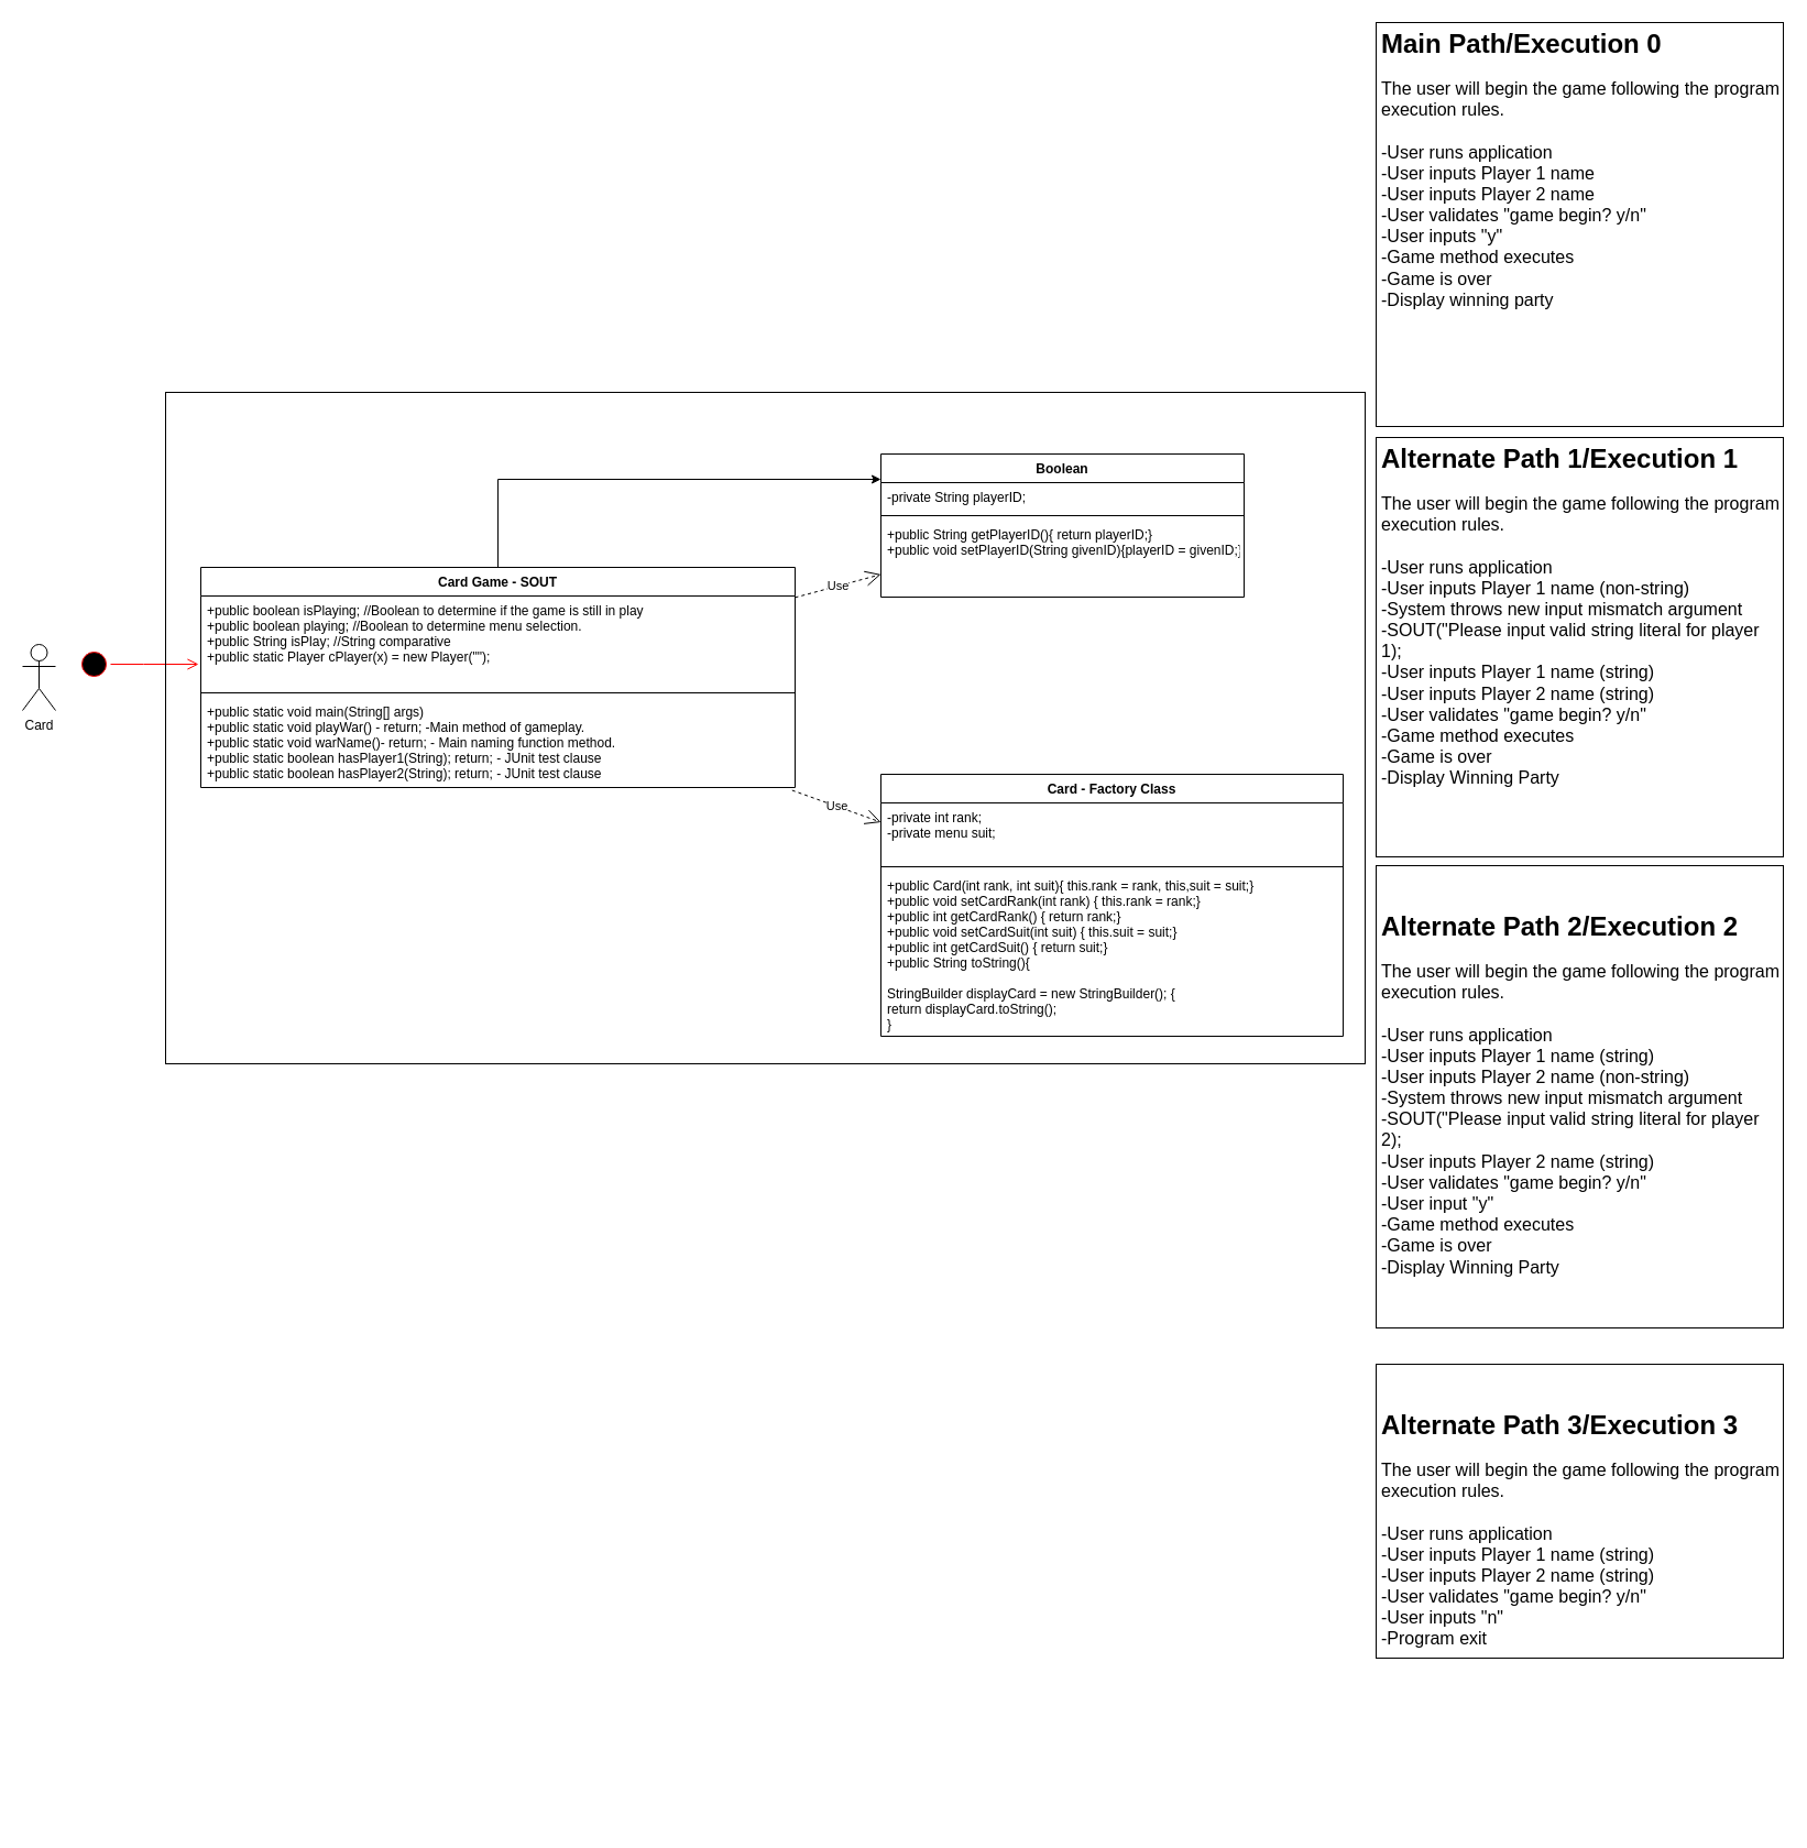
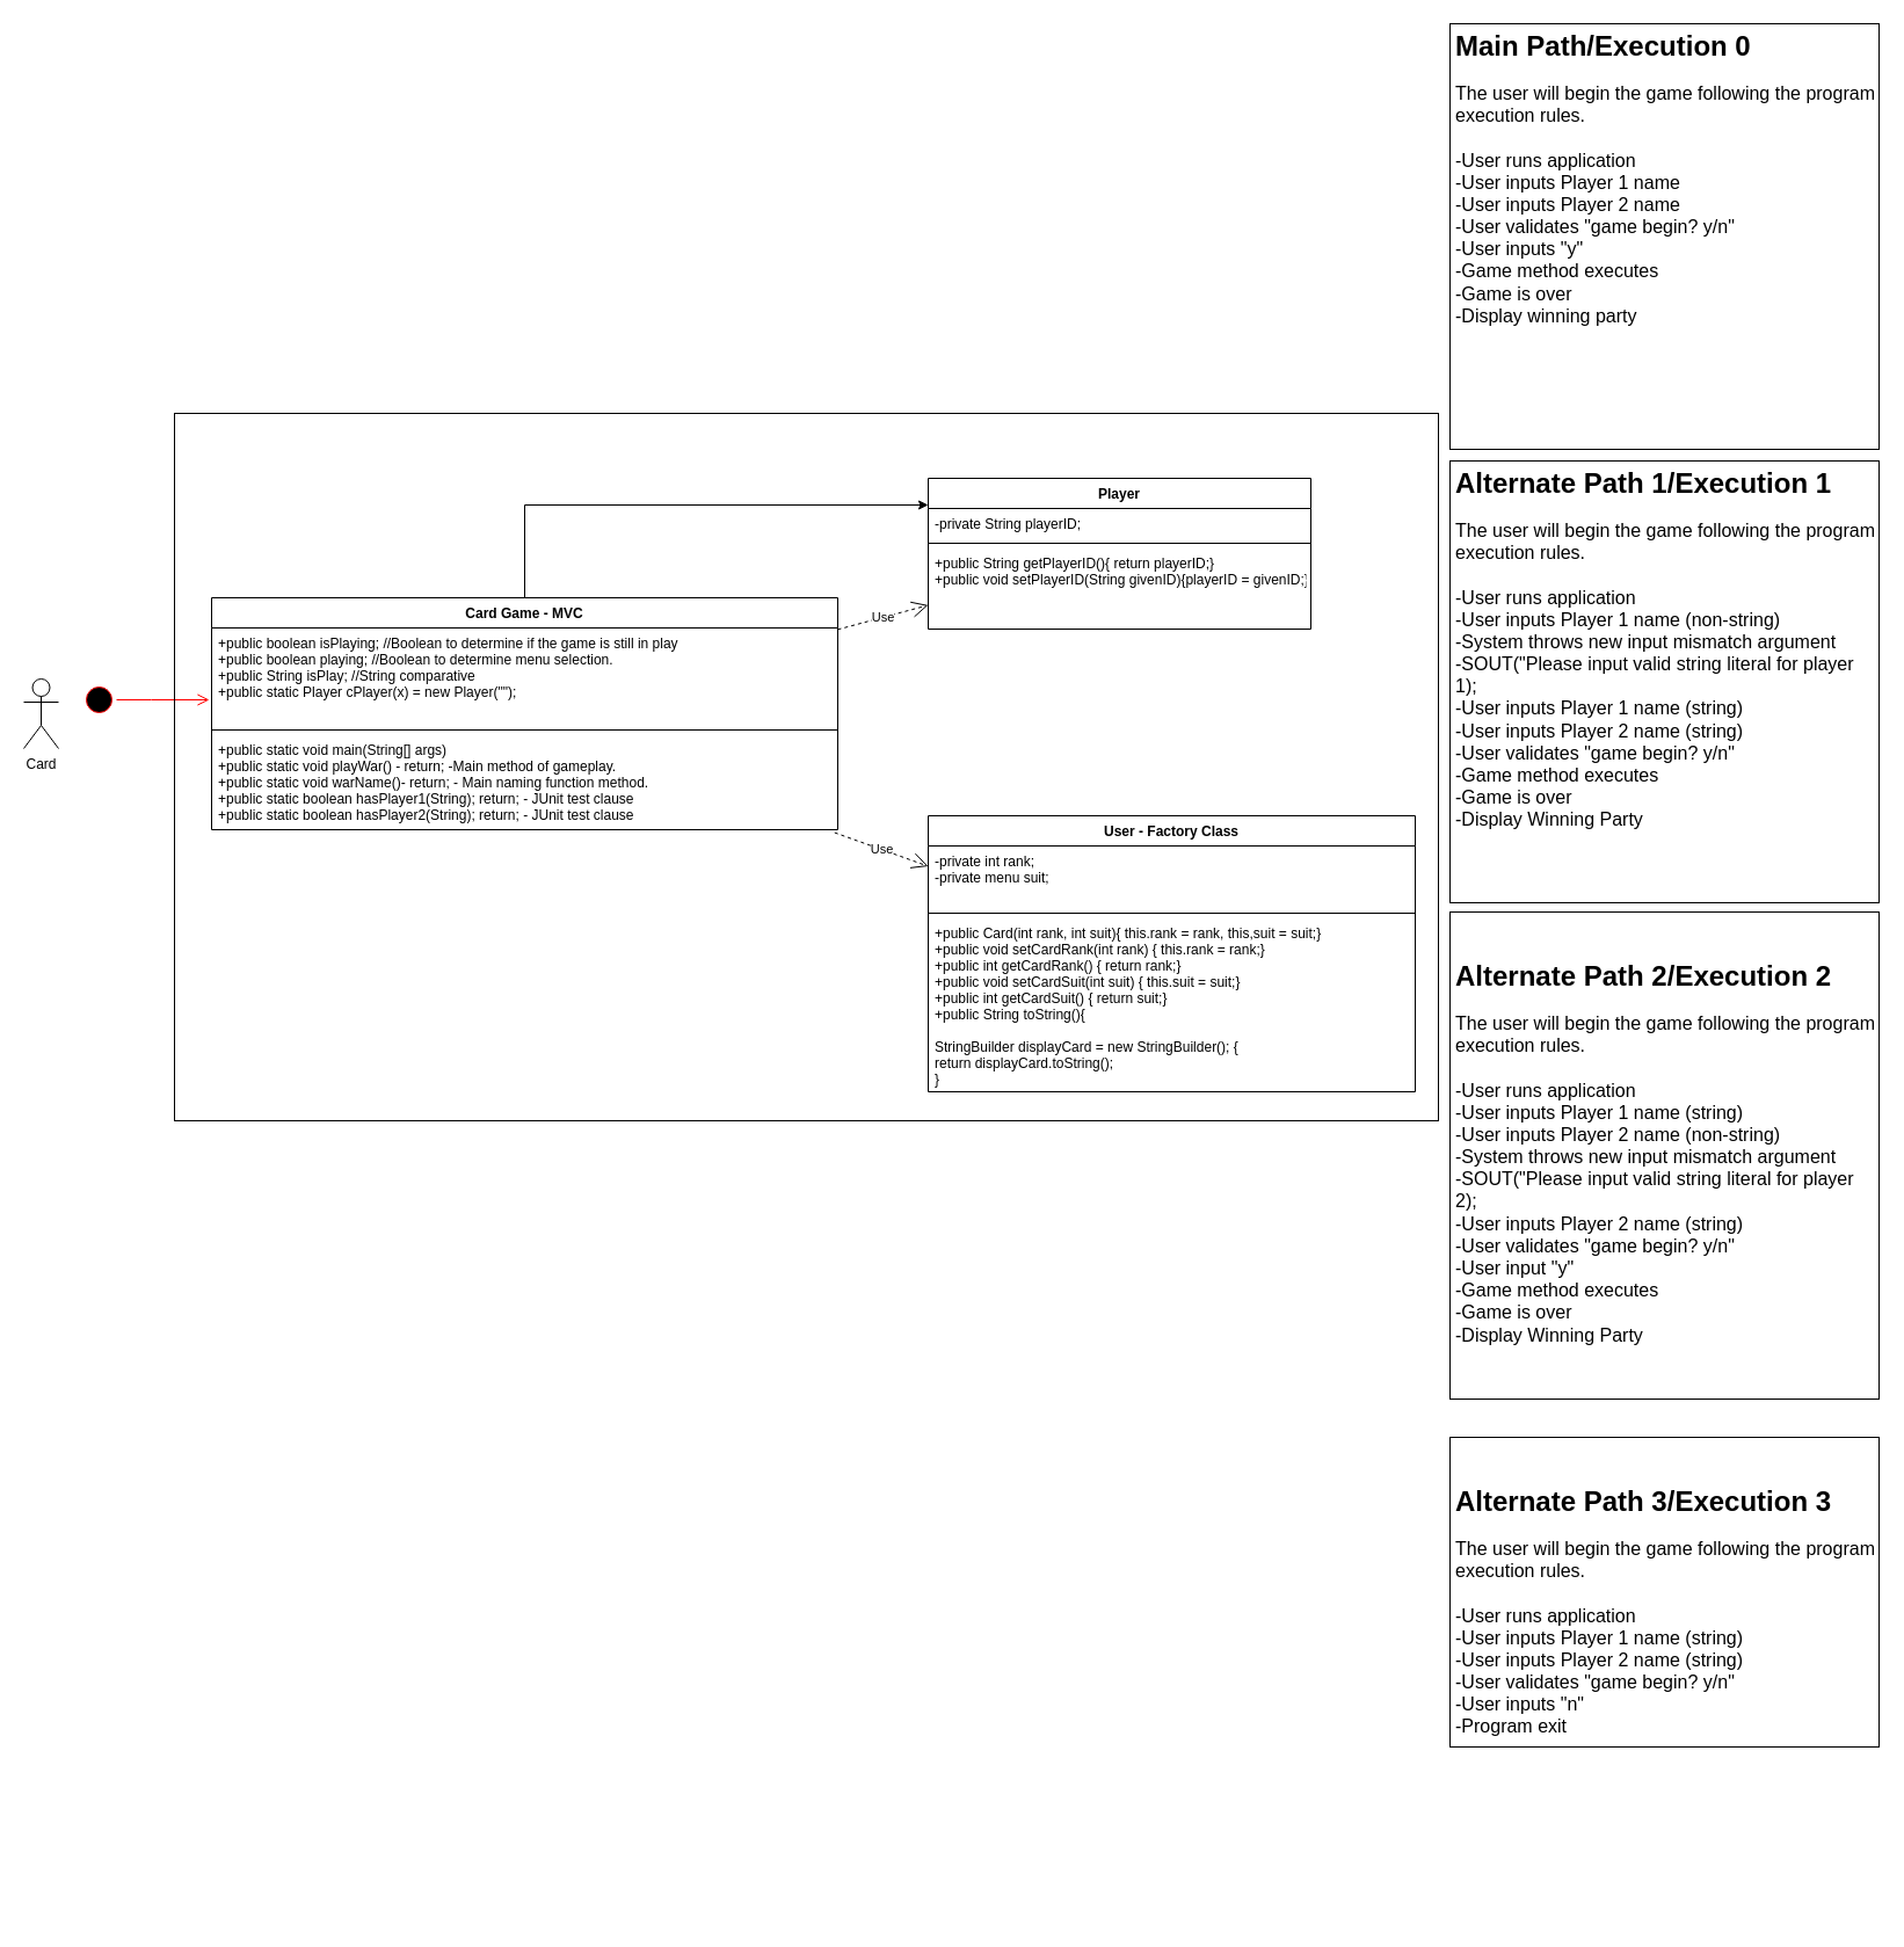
  <mxCell id="0" />
  <mxCell id="1" parent="0" />
  <mxCell id="2" value="" style="edgeStyle=orthogonalEdgeStyle;rounded=0;orthogonalLoop=1;jettySize=auto;html=1;" parent="1" source="3" target="11" edge="1"><mxGeometry relative="1" as="geometry"><mxPoint x="452" y="435" as="targetPoint" /><Array as="points"><mxPoint x="452" y="435" /></Array></mxGeometry></mxCell>
- <mxCell id="3" value="Card Game - SOUT" style="swimlane;fontStyle=1;align=center;verticalAlign=top;childLayout=stackLayout;horizontal=1;startSize=26;horizontalStack=0;resizeParent=1;resizeParentMax=0;resizeLast=0;collapsible=1;marginBottom=0;glass=0;comic=0;" parent="1" vertex="1"><mxGeometry x="182" y="515" width="540" height="200" as="geometry" /></mxCell>
+ <mxCell id="3" value="Card Game - MVC" style="swimlane;fontStyle=1;align=center;verticalAlign=top;childLayout=stackLayout;horizontal=1;startSize=26;horizontalStack=0;resizeParent=1;resizeParentMax=0;resizeLast=0;collapsible=1;marginBottom=0;glass=0;comic=0;" parent="1" vertex="1"><mxGeometry x="182" y="515" width="540" height="200" as="geometry" /></mxCell>
  <mxCell id="4" value="+public boolean isPlaying; //Boolean to determine if the game is still in play&#10;+public boolean playing; //Boolean to determine menu selection.&#10;+public String isPlay; //String comparative&#10;+public static Player cPlayer(x) = new Player(&quot;&quot;);" style="text;strokeColor=none;fillColor=none;align=left;verticalAlign=top;spacingLeft=4;spacingRight=4;overflow=hidden;rotatable=0;points=[[0,0.5],[1,0.5]];portConstraint=eastwest;" parent="3" vertex="1"><mxGeometry y="26" width="540" height="84" as="geometry" /></mxCell>
  <mxCell id="5" value="" style="line;strokeWidth=1;fillColor=none;align=left;verticalAlign=middle;spacingTop=-1;spacingLeft=3;spacingRight=3;rotatable=0;labelPosition=right;points=[];portConstraint=eastwest;" parent="3" vertex="1"><mxGeometry y="110" width="540" height="8" as="geometry" /></mxCell>
  <mxCell id="6" value="+public static void main(String[] args)&#10;+public static void playWar() - return; -Main method of gameplay.&#10;+public static void warName()- return; - Main naming function method.&#10;+public static boolean hasPlayer1(String); return; - JUnit test clause&#10;+public static boolean hasPlayer2(String); return; - JUnit test clause&#10;" style="text;strokeColor=none;fillColor=none;align=left;verticalAlign=top;spacingLeft=4;spacingRight=4;overflow=hidden;rotatable=0;points=[[0,0.5],[1,0.5]];portConstraint=eastwest;" parent="3" vertex="1"><mxGeometry y="118" width="540" height="82" as="geometry" /></mxCell>
- <mxCell id="7" value="Card - Factory Class" style="swimlane;fontStyle=1;align=center;verticalAlign=top;childLayout=stackLayout;horizontal=1;startSize=26;horizontalStack=0;resizeParent=1;resizeParentMax=0;resizeLast=0;collapsible=1;marginBottom=0;" parent="1" vertex="1"><mxGeometry x="800" y="703" width="420" height="238" as="geometry" /></mxCell>
+ <mxCell id="7" value="User - Factory Class" style="swimlane;fontStyle=1;align=center;verticalAlign=top;childLayout=stackLayout;horizontal=1;startSize=26;horizontalStack=0;resizeParent=1;resizeParentMax=0;resizeLast=0;collapsible=1;marginBottom=0;" parent="1" vertex="1"><mxGeometry x="800" y="703" width="420" height="238" as="geometry" /></mxCell>
  <mxCell id="8" value="-private int rank;&#10;-private menu suit;&#10;" style="text;strokeColor=none;fillColor=none;align=left;verticalAlign=top;spacingLeft=4;spacingRight=4;overflow=hidden;rotatable=0;points=[[0,0.5],[1,0.5]];portConstraint=eastwest;" parent="7" vertex="1"><mxGeometry y="26" width="420" height="54" as="geometry" /></mxCell>
  <mxCell id="9" value="" style="line;strokeWidth=1;fillColor=none;align=left;verticalAlign=middle;spacingTop=-1;spacingLeft=3;spacingRight=3;rotatable=0;labelPosition=right;points=[];portConstraint=eastwest;" parent="7" vertex="1"><mxGeometry y="80" width="420" height="8" as="geometry" /></mxCell>
  <mxCell id="10" value="+public Card(int rank, int suit){ this.rank = rank, this,suit = suit;}&#10;+public void setCardRank(int rank) { this.rank = rank;}&#10;+public int getCardRank() { return rank;}&#10;+public void setCardSuit(int suit) { this.suit = suit;}&#10;+public int getCardSuit() { return suit;}&#10;+public String toString(){&#10;&#10;StringBuilder displayCard = new StringBuilder(); { &#10;return displayCard.toString();&#10;}&#10;&#10;&#10;&#10;&#10;}" style="text;strokeColor=none;fillColor=none;align=left;verticalAlign=top;spacingLeft=4;spacingRight=4;overflow=hidden;rotatable=0;points=[[0,0.5],[1,0.5]];portConstraint=eastwest;" parent="7" vertex="1"><mxGeometry y="88" width="420" height="150" as="geometry" /></mxCell>
- <mxCell id="11" value="Boolean" style="swimlane;fontStyle=1;align=center;verticalAlign=top;childLayout=stackLayout;horizontal=1;startSize=26;horizontalStack=0;resizeParent=1;resizeParentMax=0;resizeLast=0;collapsible=1;marginBottom=0;shadow=0;glass=0;comic=0;gradientColor=none;" parent="1" vertex="1"><mxGeometry x="800" y="412" width="330" height="130" as="geometry" /></mxCell>
+ <mxCell id="11" value="Player" style="swimlane;fontStyle=1;align=center;verticalAlign=top;childLayout=stackLayout;horizontal=1;startSize=26;horizontalStack=0;resizeParent=1;resizeParentMax=0;resizeLast=0;collapsible=1;marginBottom=0;shadow=0;glass=0;comic=0;gradientColor=none;" parent="1" vertex="1"><mxGeometry x="800" y="412" width="330" height="130" as="geometry" /></mxCell>
  <mxCell id="12" value="-private String playerID;" style="text;strokeColor=none;fillColor=none;align=left;verticalAlign=top;spacingLeft=4;spacingRight=4;overflow=hidden;rotatable=0;points=[[0,0.5],[1,0.5]];portConstraint=eastwest;" parent="11" vertex="1"><mxGeometry y="26" width="330" height="26" as="geometry" /></mxCell>
  <mxCell id="13" value="" style="line;strokeWidth=1;fillColor=none;align=left;verticalAlign=middle;spacingTop=-1;spacingLeft=3;spacingRight=3;rotatable=0;labelPosition=right;points=[];portConstraint=eastwest;" parent="11" vertex="1"><mxGeometry y="52" width="330" height="8" as="geometry" /></mxCell>
  <mxCell id="14" value="+public String getPlayerID(){ return playerID;}&#10;+public void setPlayerID(String givenID){playerID = givenID;}" style="text;strokeColor=none;fillColor=none;align=left;verticalAlign=top;spacingLeft=4;spacingRight=4;overflow=hidden;rotatable=0;points=[[0,0.5],[1,0.5]];portConstraint=eastwest;" parent="11" vertex="1"><mxGeometry y="60" width="330" height="70" as="geometry" /></mxCell>
  <mxCell id="15" value="Use" style="endArrow=open;endSize=12;dashed=1;html=1;exitX=0.995;exitY=1.031;exitDx=0;exitDy=0;exitPerimeter=0;" parent="1" source="6" target="7" edge="1"><mxGeometry width="160" relative="1" as="geometry"><mxPoint x="190" y="1056" as="sourcePoint" /><mxPoint x="620" y="876" as="targetPoint" /></mxGeometry></mxCell>
  <mxCell id="16" value="Use" style="endArrow=open;endSize=12;dashed=1;html=1;" parent="1" source="3" target="11" edge="1"><mxGeometry width="160" relative="1" as="geometry"><mxPoint x="567.137" y="725" as="sourcePoint" /><mxPoint x="870" y="843.107" as="targetPoint" /><Array as="points" /></mxGeometry></mxCell>
  <mxCell id="17" value="Card" style="shape=umlActor;verticalLabelPosition=bottom;labelBackgroundColor=#ffffff;verticalAlign=top;html=1;shadow=0;glass=0;comic=0;gradientColor=none;" parent="1" vertex="1"><mxGeometry x="20" y="585" width="30" height="60" as="geometry" /></mxCell>
  <mxCell id="18" value="" style="ellipse;html=1;shape=startState;fillColor=#000000;strokeColor=#ff0000;shadow=0;glass=0;comic=0;" parent="1" vertex="1"><mxGeometry x="70" y="588" width="30" height="30" as="geometry" /></mxCell>
  <mxCell id="19" value="" style="edgeStyle=orthogonalEdgeStyle;html=1;verticalAlign=bottom;endArrow=open;endSize=8;strokeColor=#ff0000;" parent="1" source="18" edge="1"><mxGeometry relative="1" as="geometry"><mxPoint x="180" y="603" as="targetPoint" /></mxGeometry></mxCell>
  <mxCell id="20" value="" style="rounded=0;whiteSpace=wrap;html=1;shadow=0;glass=0;comic=0;gradientColor=none;fillColor=none;" parent="1" vertex="1"><mxGeometry x="150" y="356" width="1090" height="610" as="geometry" /></mxCell>
  <mxCell id="21" value="" style="rounded=0;whiteSpace=wrap;html=1;shadow=0;glass=0;comic=0;fillColor=none;gradientColor=none;" parent="1" vertex="1"><mxGeometry x="1250" y="20" width="370" height="367" as="geometry" /></mxCell>
  <mxCell id="22" value="&lt;h1&gt;Main Path/Execution 0&lt;/h1&gt;&lt;div style=&quot;font-size: 16px&quot;&gt;The user will begin the game following the program execution rules.&lt;/div&gt;&lt;div style=&quot;font-size: 16px&quot;&gt;&lt;br&gt;&lt;/div&gt;&lt;div style=&quot;font-size: 16px&quot;&gt;-User runs application&lt;/div&gt;&lt;div style=&quot;font-size: 16px&quot;&gt;-User inputs Player 1 name&lt;/div&gt;&lt;div style=&quot;font-size: 16px&quot;&gt;-User inputs Player 2 name&amp;nbsp;&lt;/div&gt;&lt;div style=&quot;font-size: 16px&quot;&gt;-User validates &quot;game begin? y/n&quot;&lt;/div&gt;&lt;div style=&quot;font-size: 16px&quot;&gt;-User inputs &quot;y&quot;&lt;/div&gt;&lt;div style=&quot;font-size: 16px&quot;&gt;-Game method executes&lt;/div&gt;&lt;div style=&quot;font-size: 16px&quot;&gt;-Game is over&lt;/div&gt;&lt;div style=&quot;font-size: 16px&quot;&gt;-Display winning party&lt;/div&gt;" style="text;html=1;strokeColor=none;fillColor=none;spacing=5;spacingTop=-20;whiteSpace=wrap;overflow=hidden;rounded=0;shadow=0;glass=0;comic=0;" parent="1" vertex="1"><mxGeometry x="1250" y="20" width="370" height="367" as="geometry" /></mxCell>
  <mxCell id="23" value="" style="rounded=0;whiteSpace=wrap;html=1;shadow=0;glass=0;comic=0;fillColor=none;gradientColor=none;" parent="1" vertex="1"><mxGeometry x="1250" y="397" width="370" height="381" as="geometry" /></mxCell>
  <mxCell id="24" value="&lt;h1&gt;Alternate Path 1/Execution 1&lt;/h1&gt;&lt;div style=&quot;font-size: 16px&quot;&gt;The user will begin the game following the program execution rules.&lt;/div&gt;&lt;div style=&quot;font-size: 16px&quot;&gt;&lt;br&gt;&lt;/div&gt;&lt;div style=&quot;font-size: 16px&quot;&gt;-User runs application&lt;/div&gt;&lt;div style=&quot;font-size: 16px&quot;&gt;-User inputs Player 1 name (non-string)&lt;/div&gt;&lt;div style=&quot;font-size: 16px&quot;&gt;-System throws new input mismatch argument&lt;/div&gt;&lt;div style=&quot;font-size: 16px&quot;&gt;-SOUT(&quot;Please input valid string literal for player 1);&lt;/div&gt;&lt;div style=&quot;font-size: 16px&quot;&gt;-User inputs Player 1 name (string)&lt;/div&gt;&lt;div style=&quot;font-size: 16px&quot;&gt;-User inputs Player 2 name (string)&lt;/div&gt;&lt;div style=&quot;font-size: 16px&quot;&gt;-User validates &quot;game begin? y/n&quot;&lt;/div&gt;&lt;div style=&quot;font-size: 16px&quot;&gt;-Game method executes&lt;/div&gt;&lt;div style=&quot;font-size: 16px&quot;&gt;-Game is over&lt;/div&gt;&lt;div style=&quot;font-size: 16px&quot;&gt;-Display Winning Party&lt;/div&gt;" style="text;html=1;strokeColor=none;fillColor=none;spacing=5;spacingTop=-20;whiteSpace=wrap;overflow=hidden;rounded=0;shadow=0;glass=0;comic=0;" parent="1" vertex="1"><mxGeometry x="1250" y="397" width="370" height="389" as="geometry" /></mxCell>
  <mxCell id="25" value="&lt;h1&gt;Alternate Path 2/Execution 2&lt;/h1&gt;&lt;div style=&quot;font-size: 16px&quot;&gt;The user will begin the game following the program execution rules.&lt;/div&gt;&lt;div style=&quot;font-size: 16px&quot;&gt;&lt;br&gt;&lt;/div&gt;&lt;div style=&quot;font-size: 16px&quot;&gt;-User runs application&lt;/div&gt;&lt;div style=&quot;font-size: 16px&quot;&gt;-User inputs Player 1 name (string)&lt;/div&gt;&lt;div style=&quot;font-size: 16px&quot;&gt;-User inputs Player 2 name (non-string)&lt;/div&gt;&lt;div style=&quot;font-size: 16px&quot;&gt;&lt;div&gt;-System throws new input mismatch argument&lt;/div&gt;&lt;div&gt;-SOUT(&quot;Please input valid string literal for player 2);&lt;/div&gt;&lt;div&gt;-User inputs Player 2 name (string)&lt;/div&gt;&lt;/div&gt;&lt;div style=&quot;font-size: 16px&quot;&gt;-User validates &quot;game begin? y/n&quot;&lt;/div&gt;&lt;div style=&quot;font-size: 16px&quot;&gt;-User input &quot;y&quot;&lt;/div&gt;&lt;div style=&quot;font-size: 16px&quot;&gt;-Game method executes&lt;/div&gt;&lt;div style=&quot;font-size: 16px&quot;&gt;-Game is over&lt;/div&gt;&lt;div style=&quot;font-size: 16px&quot;&gt;-Display Winning Party&lt;/div&gt;" style="text;html=1;strokeColor=none;fillColor=none;spacing=5;spacingTop=-20;whiteSpace=wrap;overflow=hidden;rounded=0;shadow=0;glass=0;comic=0;" parent="1" vertex="1"><mxGeometry x="1250" y="822" width="370" height="381" as="geometry" /></mxCell>
  <mxCell id="26" value="" style="rounded=0;whiteSpace=wrap;html=1;shadow=0;glass=0;comic=0;fillColor=none;gradientColor=none;" parent="1" vertex="1"><mxGeometry x="1250" y="786" width="370" height="420" as="geometry" /></mxCell>
  <mxCell id="27" value="&lt;h1&gt;Alternate Path 3/Execution 3&lt;/h1&gt;&lt;div style=&quot;font-size: 16px&quot;&gt;The user will begin the game following the program execution rules.&lt;/div&gt;&lt;div style=&quot;font-size: 16px&quot;&gt;&lt;br&gt;&lt;/div&gt;&lt;div style=&quot;font-size: 16px&quot;&gt;-User runs application&lt;/div&gt;&lt;div style=&quot;font-size: 16px&quot;&gt;-User inputs Player 1 name (string)&lt;/div&gt;&lt;div style=&quot;font-size: 16px&quot;&gt;-User inputs Player 2 name (string)&lt;/div&gt;&lt;div style=&quot;font-size: 16px&quot;&gt;-User validates &quot;game begin? y/n&quot;&lt;/div&gt;&lt;div style=&quot;font-size: 16px&quot;&gt;-User inputs &quot;n&quot;&lt;/div&gt;&lt;div style=&quot;font-size: 16px&quot;&gt;-Program exit&lt;br&gt;&lt;/div&gt;" style="text;html=1;strokeColor=none;fillColor=none;spacing=5;spacingTop=-20;whiteSpace=wrap;overflow=hidden;rounded=0;shadow=0;glass=0;comic=0;" parent="1" vertex="1"><mxGeometry x="1250" y="1275.176" width="370" height="381" as="geometry" /></mxCell>
  <mxCell id="28" value="" style="rounded=0;whiteSpace=wrap;html=1;shadow=0;glass=0;comic=0;fillColor=none;gradientColor=none;" parent="1" vertex="1"><mxGeometry x="1250" y="1239" width="370" height="267" as="geometry" /></mxCell>
